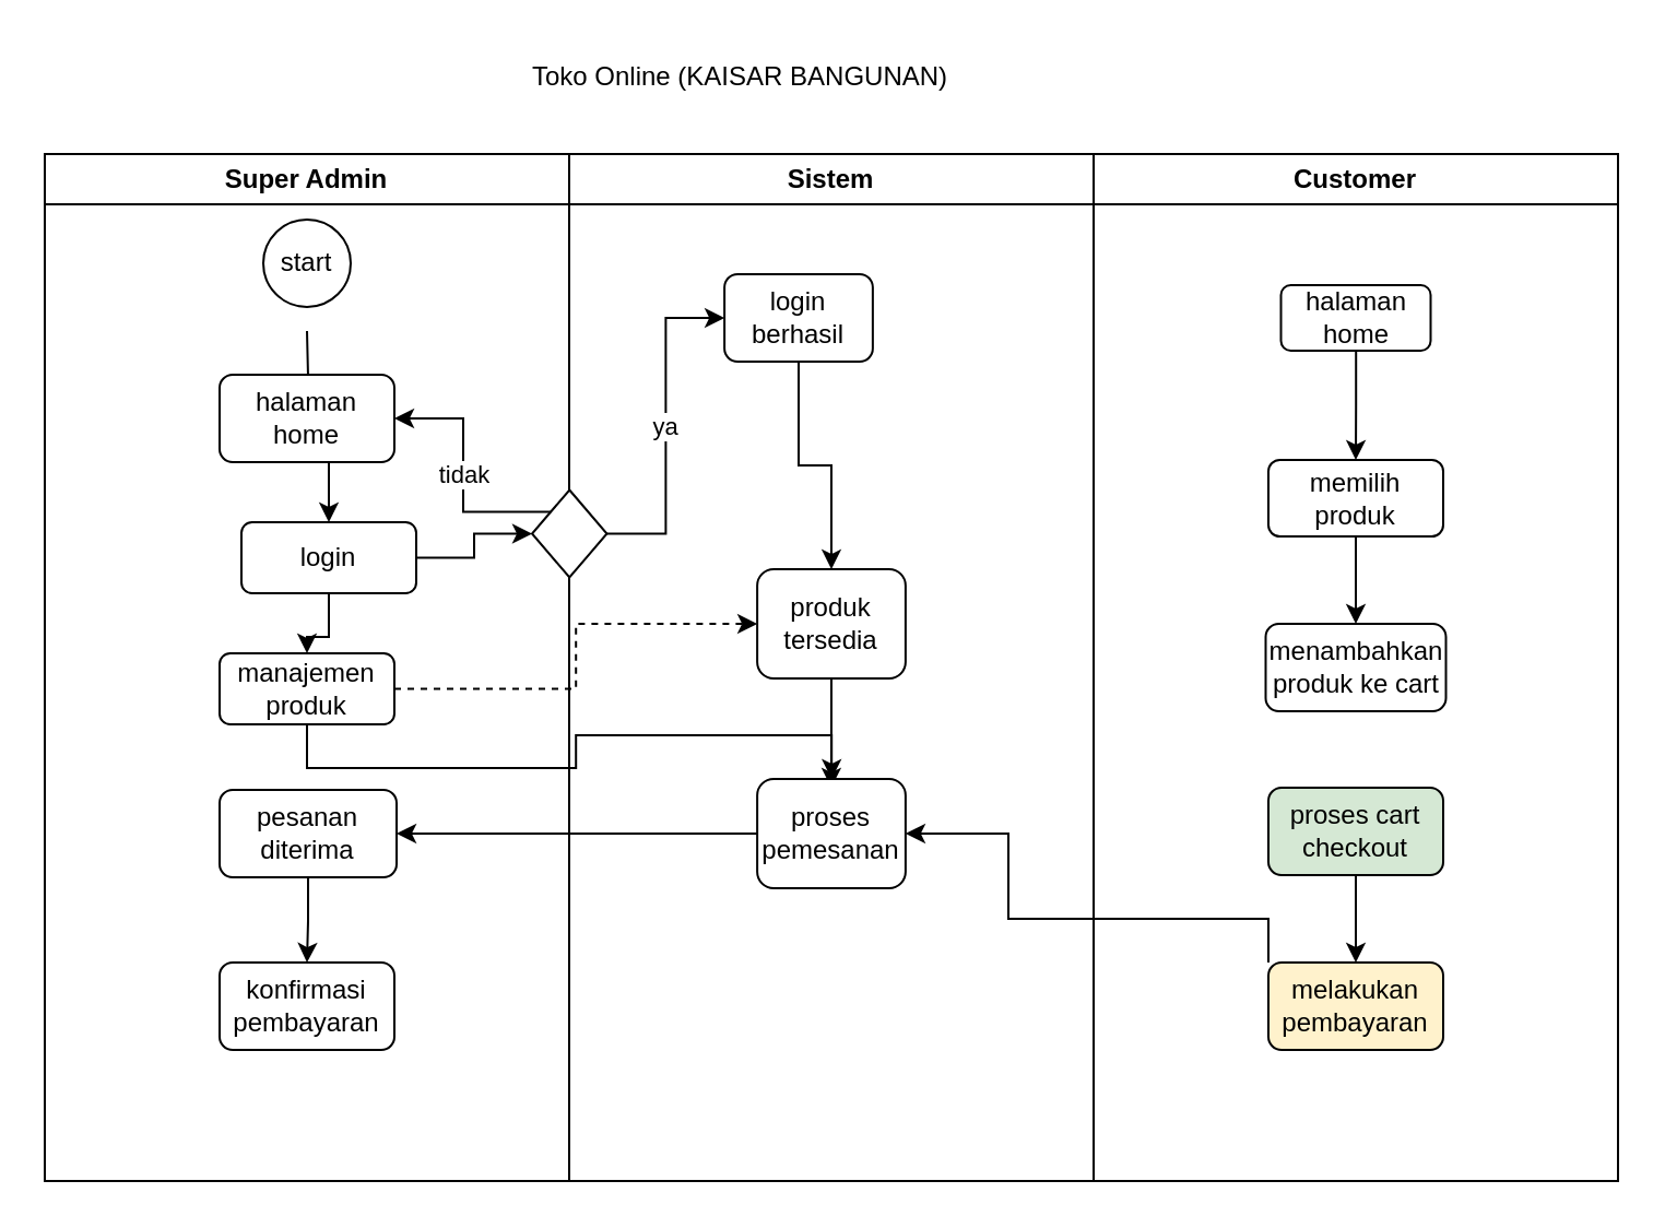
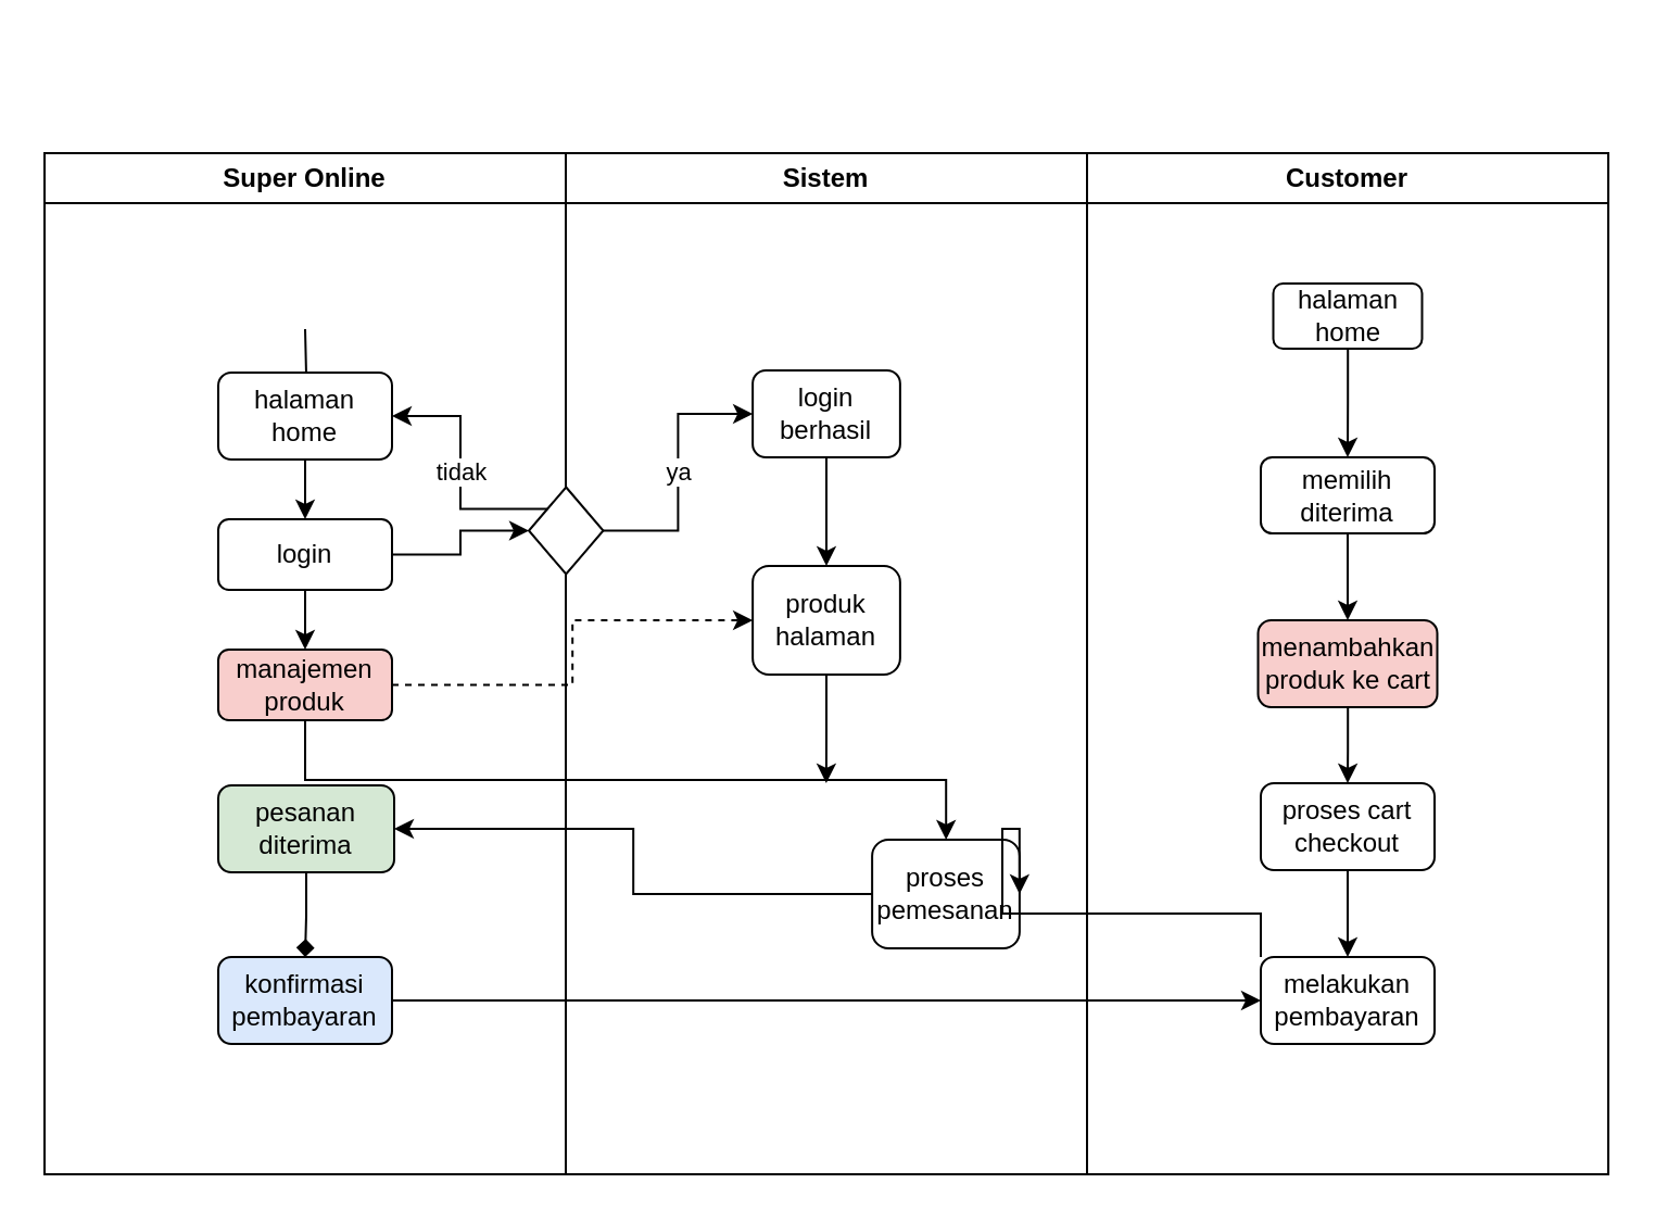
  <mxCell id="0" />
  <mxCell id="1" parent="0" />
- <mxCell id="2" value="Toko Online (KAISAR BANGUNAN)" style="text;html=1;align=center;verticalAlign=middle;whiteSpace=wrap;rounded=0;" vertex="1" parent="1"><mxGeometry x="241" y="20" width="195" height="30" as="geometry" /></mxCell>
- <mxCell id="3" value="Super Admin" style="swimlane;whiteSpace=wrap;html=1;startSize=23;" vertex="1" parent="1"><mxGeometry x="20" y="70" width="240" height="470" as="geometry" /></mxCell>
+ <mxCell id="3" value="Super Online" style="swimlane;whiteSpace=wrap;html=1;startSize=23;" vertex="1" parent="1"><mxGeometry x="20" y="70" width="240" height="470" as="geometry" /></mxCell>
  <mxCell id="4" style="edgeStyle=orthogonalEdgeStyle;rounded=0;orthogonalLoop=1;jettySize=auto;html=1;exitX=0.5;exitY=1;exitDx=0;exitDy=0;" edge="1" parent="3" target="9"><mxGeometry relative="1" as="geometry"><mxPoint x="120" y="81" as="sourcePoint" /></mxGeometry></mxCell>
- <mxCell id="5" value="start" style="ellipse;whiteSpace=wrap;html=1;aspect=fixed;" vertex="1" parent="3"><mxGeometry x="100" y="30" width="40" height="40" as="geometry" /></mxCell>
- <mxCell id="6" value="" style="edgeStyle=orthogonalEdgeStyle;rounded=0;orthogonalLoop=1;jettySize=auto;html=1;" edge="1" parent="3" source="7" target="14"><mxGeometry relative="1" as="geometry" /></mxCell>
- <mxCell id="7" value="pesanan diterima" style="rounded=1;whiteSpace=wrap;html=1;" vertex="1" parent="3"><mxGeometry x="80" y="291" width="81" height="40" as="geometry" /></mxCell>
+ <mxCell id="6" value="" style="edgeStyle=orthogonalEdgeStyle;rounded=0;orthogonalLoop=1;jettySize=auto;html=1;endArrow=diamond;" edge="1" parent="3" source="7" target="14"><mxGeometry relative="1" as="geometry" /></mxCell>
+ <mxCell id="7" value="pesanan diterima" style="rounded=1;whiteSpace=wrap;html=1;fillColor=#d5e8d4;" vertex="1" parent="3"><mxGeometry x="80" y="291" width="81" height="40" as="geometry" /></mxCell>
  <mxCell id="8" style="edgeStyle=orthogonalEdgeStyle;rounded=0;orthogonalLoop=1;jettySize=auto;html=1;exitX=0.5;exitY=1;exitDx=0;exitDy=0;entryX=0.5;entryY=0;entryDx=0;entryDy=0;" edge="1" parent="3" source="9" target="11"><mxGeometry relative="1" as="geometry" /></mxCell>
  <mxCell id="9" value="halaman home" style="rounded=1;whiteSpace=wrap;html=1;" vertex="1" parent="3"><mxGeometry x="80" y="101" width="80" height="40" as="geometry" /></mxCell>
  <mxCell id="10" value="" style="edgeStyle=orthogonalEdgeStyle;rounded=0;orthogonalLoop=1;jettySize=auto;html=1;" edge="1" parent="3" source="11" target="13"><mxGeometry relative="1" as="geometry" /></mxCell>
- <mxCell id="11" value="login" style="rounded=1;whiteSpace=wrap;html=1;" vertex="1" parent="3"><mxGeometry x="90" y="168.5" width="80" height="32.5" as="geometry" /></mxCell>
+ <mxCell id="11" value="login" style="rounded=1;whiteSpace=wrap;html=1;" vertex="1" parent="3"><mxGeometry x="80" y="168.5" width="80" height="32.5" as="geometry" /></mxCell>
  <mxCell id="12" style="edgeStyle=orthogonalEdgeStyle;rounded=0;orthogonalLoop=1;jettySize=auto;html=1;exitX=0.5;exitY=1;exitDx=0;exitDy=0;" edge="1" parent="3" source="13" target="19"><mxGeometry relative="1" as="geometry" /></mxCell>
- <mxCell id="13" value="manajemen produk" style="whiteSpace=wrap;html=1;rounded=1;" vertex="1" parent="3"><mxGeometry x="80" y="228.5" width="80" height="32.5" as="geometry" /></mxCell>
- <mxCell id="14" value="konfirmasi pembayaran" style="whiteSpace=wrap;html=1;rounded=1;" vertex="1" parent="3"><mxGeometry x="80" y="370" width="80" height="40" as="geometry" /></mxCell>
+ <mxCell id="13" value="manajemen produk" style="whiteSpace=wrap;html=1;rounded=1;fillColor=#f8cecc;" vertex="1" parent="3"><mxGeometry x="80" y="228.5" width="80" height="32.5" as="geometry" /></mxCell>
+ <mxCell id="14" value="konfirmasi pembayaran" style="whiteSpace=wrap;html=1;rounded=1;fillColor=#dae8fc;" vertex="1" parent="3"><mxGeometry x="80" y="370" width="80" height="40" as="geometry" /></mxCell>
  <mxCell id="15" value="Sistem" style="swimlane;whiteSpace=wrap;html=1;" vertex="1" parent="1"><mxGeometry x="260" y="70" width="240" height="470" as="geometry" /></mxCell>
  <mxCell id="16" style="edgeStyle=orthogonalEdgeStyle;rounded=0;orthogonalLoop=1;jettySize=auto;html=1;exitX=0.5;exitY=1;exitDx=0;exitDy=0;entryX=0.5;entryY=0;entryDx=0;entryDy=0;" edge="1" parent="15" source="22" target="18"><mxGeometry relative="1" as="geometry"><mxPoint x="119.5" y="145" as="targetPoint" /><mxPoint x="119.5" y="110" as="sourcePoint" /></mxGeometry></mxCell>
  <mxCell id="17" style="edgeStyle=orthogonalEdgeStyle;rounded=0;orthogonalLoop=1;jettySize=auto;html=1;exitX=0.5;exitY=1;exitDx=0;exitDy=0;" edge="1" parent="15" source="18"><mxGeometry relative="1" as="geometry"><mxPoint x="119.941" y="290" as="targetPoint" /></mxGeometry></mxCell>
- <mxCell id="18" value="produk tersedia" style="rounded=1;whiteSpace=wrap;html=1;" vertex="1" parent="15"><mxGeometry x="86.06" y="190" width="67.88" height="50" as="geometry" /></mxCell>
- <mxCell id="19" value="proses pemesanan" style="rounded=1;whiteSpace=wrap;html=1;" vertex="1" parent="15"><mxGeometry x="86.06" y="286" width="67.88" height="50" as="geometry" /></mxCell>
+ <mxCell id="18" value="produk halaman" style="rounded=1;whiteSpace=wrap;html=1;" vertex="1" parent="15"><mxGeometry x="86.06" y="190" width="67.88" height="50" as="geometry" /></mxCell>
+ <mxCell id="19" value="proses pemesanan" style="rounded=1;whiteSpace=wrap;html=1;" vertex="1" parent="15"><mxGeometry x="141.06" y="316" width="67.88" height="50" as="geometry" /></mxCell>
  <mxCell id="20" value="" style="rhombus;whiteSpace=wrap;html=1;" vertex="1" parent="15"><mxGeometry x="-17" y="153.75" width="34.25" height="40" as="geometry" /></mxCell>
  <mxCell id="21" value="ya" style="edgeStyle=orthogonalEdgeStyle;rounded=0;orthogonalLoop=1;jettySize=auto;html=1;exitX=1;exitY=0.5;exitDx=0;exitDy=0;entryX=0;entryY=0.5;entryDx=0;entryDy=0;" edge="1" parent="15" source="20" target="22"><mxGeometry relative="1" as="geometry"><mxPoint x="71" y="172.5" as="targetPoint" /></mxGeometry></mxCell>
- <mxCell id="22" value="login berhasil" style="rounded=1;whiteSpace=wrap;html=1;" vertex="1" parent="15"><mxGeometry x="71.06" y="55" width="67.88" height="40" as="geometry" /></mxCell>
+ <mxCell id="22" value="login berhasil" style="rounded=1;whiteSpace=wrap;html=1;" vertex="1" parent="15"><mxGeometry x="86.06" y="100" width="67.88" height="40" as="geometry" /></mxCell>
  <mxCell id="23" value="Customer" style="swimlane;whiteSpace=wrap;html=1;" vertex="1" parent="1"><mxGeometry x="500" y="70" width="240" height="470" as="geometry" /></mxCell>
  <mxCell id="24" value="" style="edgeStyle=orthogonalEdgeStyle;rounded=0;orthogonalLoop=1;jettySize=auto;html=1;" edge="1" parent="23" source="25" target="27"><mxGeometry relative="1" as="geometry" /></mxCell>
  <mxCell id="25" value="halaman home" style="rounded=1;whiteSpace=wrap;html=1;" vertex="1" parent="23"><mxGeometry x="85.75" y="60" width="68.5" height="30" as="geometry" /></mxCell>
  <mxCell id="26" style="edgeStyle=orthogonalEdgeStyle;rounded=0;orthogonalLoop=1;jettySize=auto;html=1;exitX=0.5;exitY=1;exitDx=0;exitDy=0;entryX=0.5;entryY=0;entryDx=0;entryDy=0;" edge="1" parent="23" source="27" target="29"><mxGeometry relative="1" as="geometry"><mxPoint x="119.941" y="250" as="targetPoint" /></mxGeometry></mxCell>
- <mxCell id="27" value="memilih produk" style="whiteSpace=wrap;html=1;rounded=1;" vertex="1" parent="23"><mxGeometry x="80" y="140" width="80" height="35" as="geometry" /></mxCell>
- <mxCell id="29" value="menambahkan produk ke cart" style="whiteSpace=wrap;html=1;rounded=1;" vertex="1" parent="23"><mxGeometry x="78.75" y="215" width="82.5" height="40" as="geometry" /></mxCell>
+ <mxCell id="27" value="memilih diterima" style="whiteSpace=wrap;html=1;rounded=1;" vertex="1" parent="23"><mxGeometry x="80" y="140" width="80" height="35" as="geometry" /></mxCell>
+ <mxCell id="28" value="" style="edgeStyle=orthogonalEdgeStyle;rounded=0;orthogonalLoop=1;jettySize=auto;html=1;" edge="1" parent="23" source="29" target="31"><mxGeometry relative="1" as="geometry" /></mxCell>
+ <mxCell id="29" value="menambahkan produk ke cart" style="whiteSpace=wrap;html=1;rounded=1;fillColor=#f8cecc;" vertex="1" parent="23"><mxGeometry x="78.75" y="215" width="82.5" height="40" as="geometry" /></mxCell>
  <mxCell id="30" style="edgeStyle=orthogonalEdgeStyle;rounded=0;orthogonalLoop=1;jettySize=auto;html=1;exitX=0.5;exitY=1;exitDx=0;exitDy=0;" edge="1" parent="23" source="31"><mxGeometry relative="1" as="geometry"><mxPoint x="120" y="370" as="targetPoint" /></mxGeometry></mxCell>
- <mxCell id="31" value="proses cart checkout" style="whiteSpace=wrap;html=1;rounded=1;fillColor=#d5e8d4;" vertex="1" parent="23"><mxGeometry x="80" y="290" width="80" height="40" as="geometry" /></mxCell>
- <mxCell id="32" value="melakukan pembayaran" style="whiteSpace=wrap;html=1;rounded=1;fillColor=#fff2cc;" vertex="1" parent="23"><mxGeometry x="80" y="370" width="80" height="40" as="geometry" /></mxCell>
+ <mxCell id="31" value="proses cart checkout" style="whiteSpace=wrap;html=1;rounded=1;" vertex="1" parent="23"><mxGeometry x="80" y="290" width="80" height="40" as="geometry" /></mxCell>
+ <mxCell id="32" value="melakukan pembayaran" style="whiteSpace=wrap;html=1;rounded=1;" vertex="1" parent="23"><mxGeometry x="80" y="370" width="80" height="40" as="geometry" /></mxCell>
  <mxCell id="33" value="" style="edgeStyle=orthogonalEdgeStyle;rounded=0;orthogonalLoop=1;jettySize=auto;html=1;exitX=1;exitY=0.5;exitDx=0;exitDy=0;entryX=0;entryY=0.5;entryDx=0;entryDy=0;" edge="1" parent="1" source="11" target="20"><mxGeometry relative="1" as="geometry"><mxPoint x="331" y="242.5" as="targetPoint" /><mxPoint x="166" y="243" as="sourcePoint" /></mxGeometry></mxCell>
  <mxCell id="34" value="tidak" style="edgeStyle=orthogonalEdgeStyle;rounded=0;orthogonalLoop=1;jettySize=auto;html=1;exitX=0;exitY=0;exitDx=0;exitDy=0;entryX=1;entryY=0.5;entryDx=0;entryDy=0;" edge="1" parent="1" source="20" target="9"><mxGeometry relative="1" as="geometry" /></mxCell>
  <mxCell id="35" style="edgeStyle=orthogonalEdgeStyle;rounded=0;orthogonalLoop=1;jettySize=auto;html=1;entryX=0;entryY=0.5;entryDx=0;entryDy=0;dashed=1;" edge="1" parent="1" source="13" target="18"><mxGeometry relative="1" as="geometry" /></mxCell>
  <mxCell id="36" style="edgeStyle=orthogonalEdgeStyle;rounded=0;orthogonalLoop=1;jettySize=auto;html=1;entryX=1;entryY=0.5;entryDx=0;entryDy=0;" edge="1" parent="1" source="19" target="7"><mxGeometry relative="1" as="geometry" /></mxCell>
+ <mxCell id="37" style="edgeStyle=orthogonalEdgeStyle;rounded=0;orthogonalLoop=1;jettySize=auto;html=1;" edge="1" parent="1" source="14" target="32"><mxGeometry relative="1" as="geometry"><Array as="points"><mxPoint x="381" y="460" /><mxPoint x="381" y="460" /></Array></mxGeometry></mxCell>
  <mxCell id="38" style="edgeStyle=orthogonalEdgeStyle;rounded=0;orthogonalLoop=1;jettySize=auto;html=1;exitX=0;exitY=0;exitDx=0;exitDy=0;entryX=1;entryY=0.5;entryDx=0;entryDy=0;" edge="1" parent="1" source="32" target="19"><mxGeometry relative="1" as="geometry"><Array as="points"><mxPoint x="580" y="420" /><mxPoint x="461" y="420" /><mxPoint x="461" y="381" /></Array></mxGeometry></mxCell>
